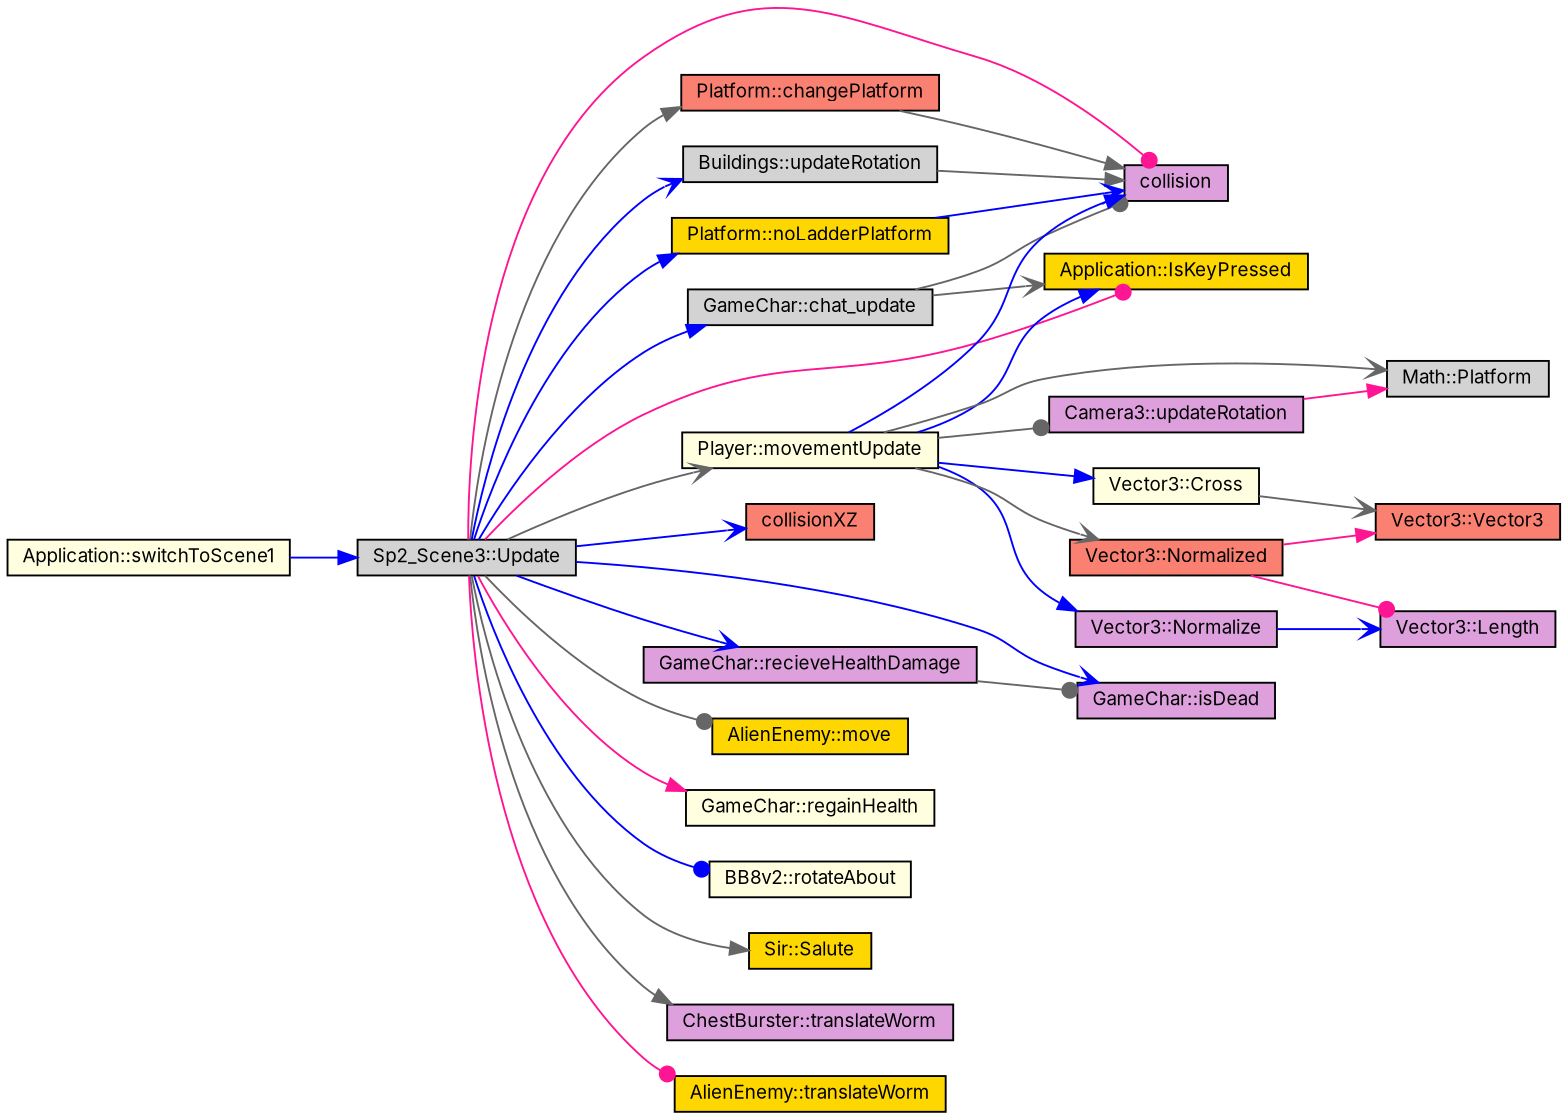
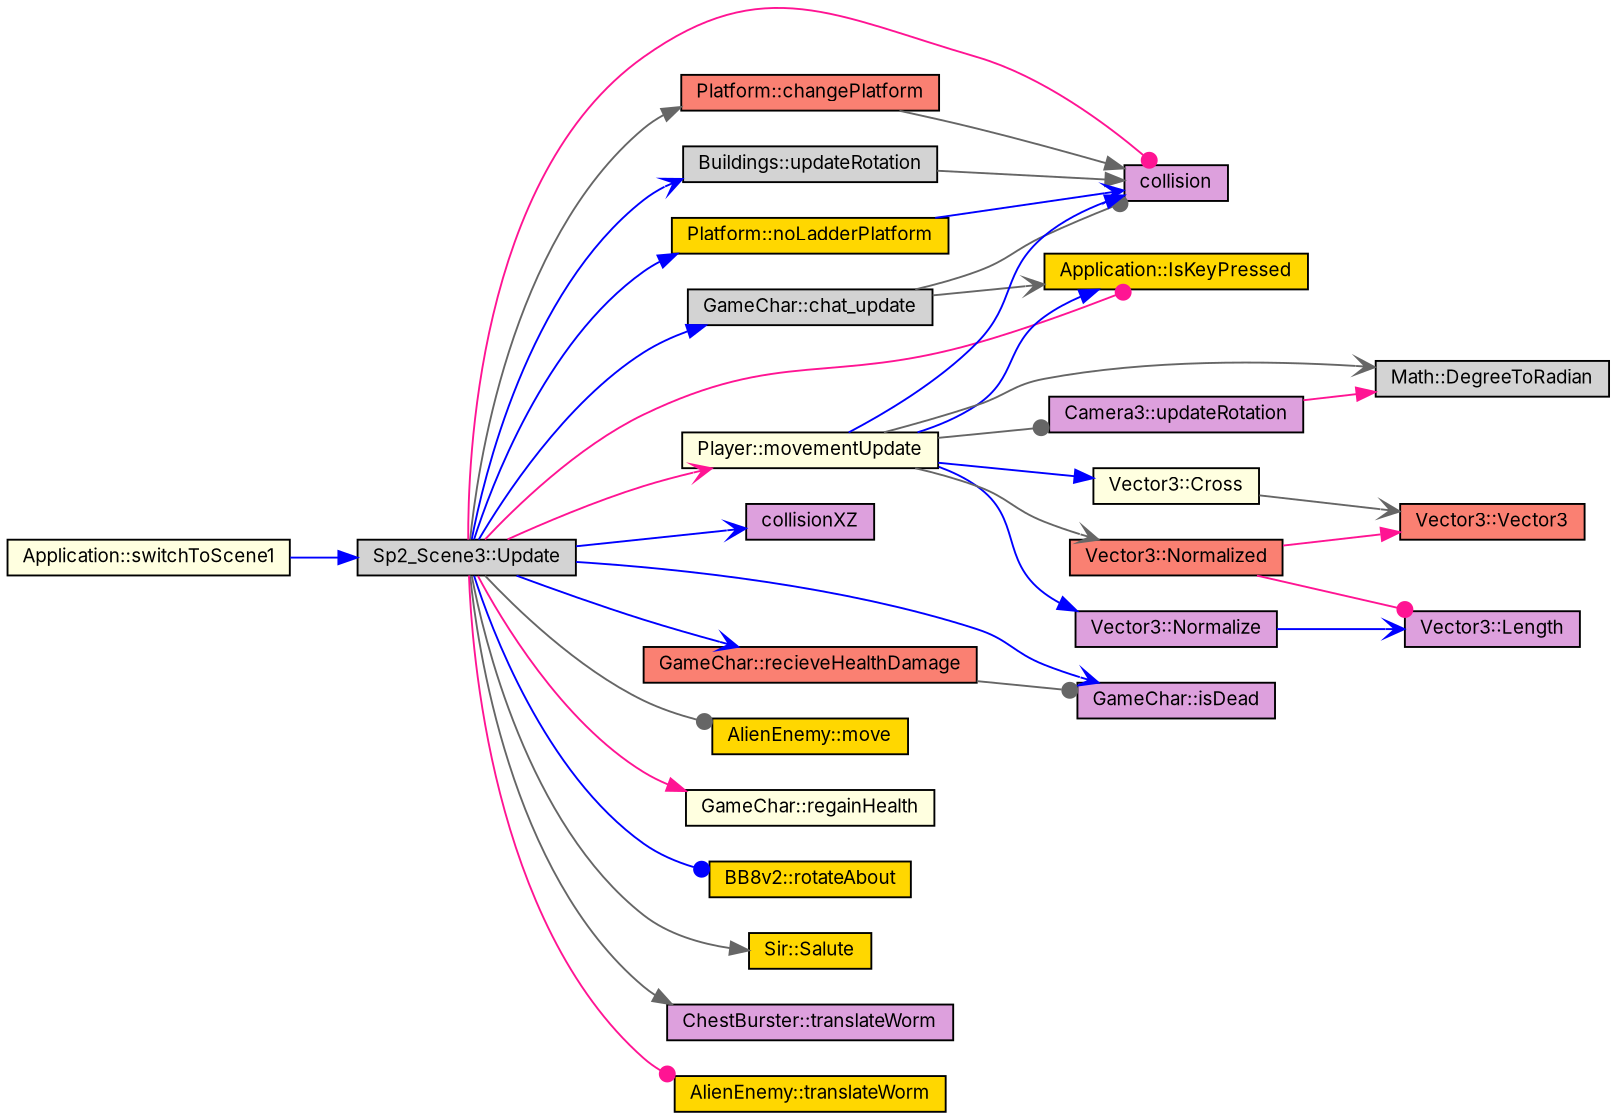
  digraph {
    fontname=Inter
    rankdir=LR
    node [color=black fillcolor=plum fontname=Inter fontsize=10 shape=record style=filled]
    edge [arrowhead=normal color=gray40 fontname=Inter fontsize=10 labelfontname=Helvetica labelfontsize=10 style=solid]
    n1 [fillcolor=lightgrey fontcolor=black height=0.2 label="Sp2_Scene3::Update" width=0.4]
    n2 [fillcolor=salmon height=0.2 label="Platform::changePlatform" width=0.4]
    n3 [height=0.2 label=collision width=0.4]
    n4 [fillcolor=lightgrey height=0.2 label="GameChar::chat_update" width=0.4]
    n5 [fillcolor=gold height=0.2 label="Application::IsKeyPressed" width=0.4]
    n6 [fillcolor=lightgrey height=0.2 label="Buildings::updateRotation" width=0.4]
-   n7 [fillcolor=salmon height=0.2 label=collisionXZ width=0.4]
+   n7 [height=0.2 label=collisionXZ width=0.4]
    n8 [height=0.2 label="GameChar::isDead" width=0.4]
    n9 [fillcolor=gold height=0.2 label="AlienEnemy::move" width=0.4]
    n10 [fillcolor=lightyellow height=0.2 label="Player::movementUpdate" width=0.4]
    n11 [fillcolor=gold height=0.2 label="Platform::noLadderPlatform" width=0.4]
-   n12 [height=0.2 label="GameChar::recieveHealthDamage" width=0.4]
+   n12 [fillcolor=salmon height=0.2 label="GameChar::recieveHealthDamage" width=0.4]
    n13 [fillcolor=lightyellow height=0.2 label="GameChar::regainHealth" width=0.4]
-   n14 [fillcolor=lightyellow height=0.2 label="BB8v2::rotateAbout" width=0.4]
+   n14 [fillcolor=gold height=0.2 label="BB8v2::rotateAbout" width=0.4]
    n15 [fillcolor=gold height=0.2 label="Sir::Salute" width=0.4]
    n16 [height=0.2 label="ChestBurster::translateWorm" width=0.4]
    n17 [fillcolor=gold height=0.2 label="AlienEnemy::translateWorm" width=0.4]
    n18 [fillcolor=lightyellow height=0.2 label="Vector3::Cross" width=0.4]
-   n19 [fillcolor=lightgrey height=0.2 label="Math::Platform" width=0.4]
+   n19 [fillcolor=lightgrey height=0.2 label="Math::DegreeToRadian" width=0.4]
    n20 [height=0.2 label="Vector3::Normalize" width=0.4]
    n21 [fillcolor=salmon height=0.2 label="Vector3::Normalized" width=0.4]
    n22 [height=0.2 label="Camera3::updateRotation" width=0.4]
    n23 [fillcolor=lightyellow height=0.2 label="Application::switchToScene1" width=0.4]
    n24 [fillcolor=salmon height=0.2 label="Vector3::Vector3" width=0.4]
    n25 [height=0.2 label="Vector3::Length" width=0.4]
    n1 -> n2
    n1 -> n3 [arrowhead=dot color=deeppink]
    n1 -> n4 [color=blue]
    n1 -> n5 [arrowhead=dot color=deeppink]
    n1 -> n6 [arrowhead=vee color=blue]
    n1 -> n7 [arrowhead=vee color=blue]
    n1 -> n8 [arrowhead=vee color=blue]
    n1 -> n9 [arrowhead=dot]
-   n1 -> n10 [arrowhead=vee]
+   n1 -> n10 [arrowhead=vee color=deeppink]
    n1 -> n11 [color=blue]
    n1 -> n12 [arrowhead=vee color=blue]
    n1 -> n13 [color=deeppink]
    n1 -> n14 [arrowhead=dot color=blue]
    n1 -> n15
    n1 -> n16
    n1 -> n17 [arrowhead=dot color=deeppink]
    n2 -> n3
    n4 -> n3 [arrowhead=dot]
    n4 -> n5 [arrowhead=vee]
    n6 -> n3
    n10 -> n3 [color=blue]
    n10 -> n5 [color=blue]
    n10 -> n18 [color=blue]
    n10 -> n19 [arrowhead=vee]
    n10 -> n20 [color=blue]
    n10 -> n21 [arrowhead=vee]
    n10 -> n22 [arrowhead=dot]
    n11 -> n3 [arrowhead=vee color=blue]
    n12 -> n8 [arrowhead=dot]
    n18 -> n24 [arrowhead=vee]
    n20 -> n25 [arrowhead=vee color=blue]
    n21 -> n24 [color=deeppink]
    n21 -> n25 [arrowhead=dot color=deeppink]
    n22 -> n19 [color=deeppink]
    n23 -> n1 [color=blue]
  }
